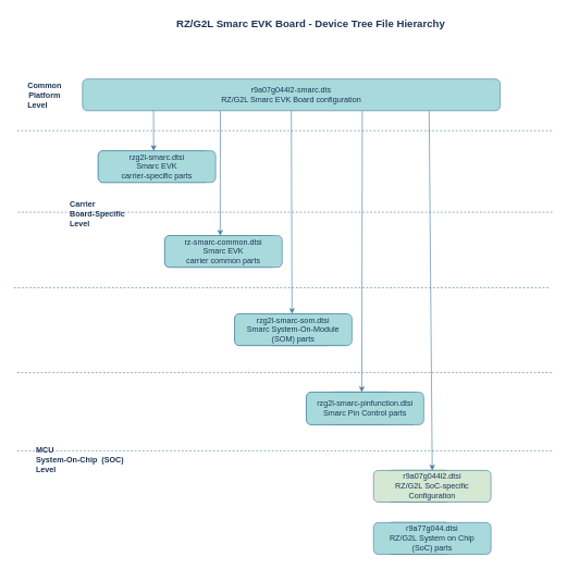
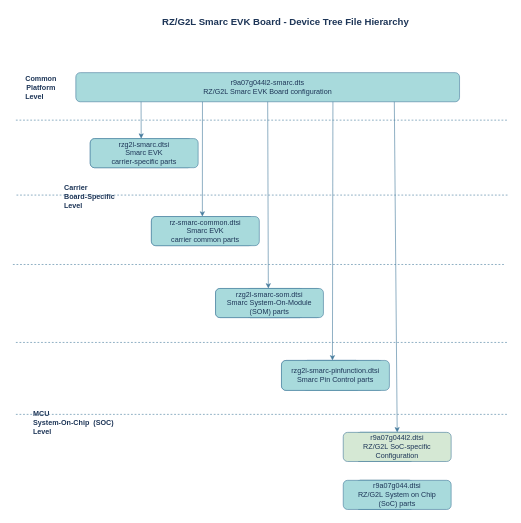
  <mxCell id="0" />
  <mxCell id="1" parent="0" />
  <mxCell id="2" value="" style="endArrow=none;dashed=1;html=1;rounded=0;labelBackgroundColor=none;strokeColor=#457B9D;fontColor=default;" parent="1" edge="1"><mxGeometry width="50" height="50" relative="1" as="geometry"><mxPoint x="26" y="199.23" as="sourcePoint" /><mxPoint x="846" y="199.23" as="targetPoint" /></mxGeometry></mxCell>
  <mxCell id="3" value="r9a07g044l2-smarc.dts&lt;br&gt;RZ/G2L Smarc EVK Board configuration" style="rounded=1;whiteSpace=wrap;html=1;points=[[0,0,0,0,0],[0,0.25,0,0,0],[0,0.49,0,0,0],[0,0.74,0,0,0],[0,1,0,0,0],[0.17,1,0,0,0],[0.25,0,0,0,0],[0.25,1,0,0,0],[0.33,1,0,0,0],[0.5,0,0,0,0],[0.5,1,0,0,0],[0.67,1,0,0,0],[0.75,0,0,0,0],[0.75,1,0,0,0],[0.83,1,0,0,0],[1,0,0,0,0],[1,0.25,0,0,0],[1,0.49,0,0,0],[1,0.74,0,0,0],[1,1,0,0,0]];labelBackgroundColor=none;fillColor=#A8DADC;strokeColor=#457B9D;fontColor=#1D3557;" parent="1" vertex="1"><mxGeometry x="126" y="120" width="640" height="48.58" as="geometry" /></mxCell>
  <mxCell id="4" value="rzG2L-smarc.dtsi&lt;br&gt;Smarc EVK &lt;br&gt;carrier-specific parts" style="rounded=1;whiteSpace=wrap;html=1;labelBackgroundColor=none;fillColor=#A8DADC;strokeColor=#457B9D;fontColor=#1D3557;" parent="1" vertex="1"><mxGeometry x="149.996" y="230" width="170" height="48.583" as="geometry" /></mxCell>
  <mxCell id="5" value="" style="endArrow=none;dashed=1;html=1;rounded=0;labelBackgroundColor=none;strokeColor=#457B9D;fontColor=default;" parent="1" edge="1"><mxGeometry width="50" height="50" relative="1" as="geometry"><mxPoint x="27" y="324.23" as="sourcePoint" /><mxPoint x="847" y="324.23" as="targetPoint" /></mxGeometry></mxCell>
  <mxCell id="6" value="rz-smarc-common.dtsi&lt;br&gt;Smarc EVK &lt;br&gt;carrier common parts" style="rounded=1;whiteSpace=wrap;html=1;labelBackgroundColor=none;fillColor=#A8DADC;strokeColor=#457B9D;fontColor=#1D3557;" parent="1" vertex="1"><mxGeometry x="252" y="360" width="170" height="48.58" as="geometry" /></mxCell>
  <mxCell id="7" value="" style="endArrow=none;dashed=1;html=1;rounded=0;labelBackgroundColor=none;strokeColor=#457B9D;fontColor=default;" parent="1" edge="1"><mxGeometry width="50" height="50" relative="1" as="geometry"><mxPoint x="21" y="440" as="sourcePoint" /><mxPoint x="841" y="440" as="targetPoint" /></mxGeometry></mxCell>
  <mxCell id="8" value="" style="rounded=1;whiteSpace=wrap;html=1;labelBackgroundColor=none;fillColor=#A8DADC;strokeColor=#457B9D;fontColor=#1D3557;" parent="1" vertex="1"><mxGeometry x="410.116" y="480" width="96.471" height="48.583" as="geometry" /></mxCell>
  <mxCell id="9" value="" style="rounded=1;whiteSpace=wrap;html=1;labelBackgroundColor=none;fillColor=#A8DADC;strokeColor=#457B9D;fontColor=#1D3557;" parent="1" vertex="1"><mxGeometry x="592.996" y="720" width="96.471" height="48.583" as="geometry" /></mxCell>
  <mxCell id="10" value="" style="rounded=1;whiteSpace=wrap;html=1;labelBackgroundColor=none;fillColor=#A8DADC;strokeColor=#457B9D;fontColor=#1D3557;" parent="1" vertex="1"><mxGeometry x="504" y="600" width="96.47" height="50" as="geometry" /></mxCell>
  <mxCell id="11" value="" style="rounded=1;whiteSpace=wrap;html=1;labelBackgroundColor=none;fillColor=#A8DADC;strokeColor=#457B9D;fontColor=#1D3557;" parent="1" vertex="1"><mxGeometry x="592.996" y="800" width="96.471" height="48.583" as="geometry" /></mxCell>
  <mxCell id="12" value="" style="endArrow=none;dashed=1;html=1;rounded=0;labelBackgroundColor=none;strokeColor=#457B9D;fontColor=default;" parent="1" edge="1"><mxGeometry width="50" height="50" relative="1" as="geometry"><mxPoint x="26" y="570" as="sourcePoint" /><mxPoint x="846" y="570" as="targetPoint" /></mxGeometry></mxCell>
  <mxCell id="13" value="" style="endArrow=none;dashed=1;html=1;rounded=0;labelBackgroundColor=none;strokeColor=#457B9D;fontColor=default;" parent="1" edge="1"><mxGeometry width="50" height="50" relative="1" as="geometry"><mxPoint x="26" y="690" as="sourcePoint" /><mxPoint x="846" y="690" as="targetPoint" /></mxGeometry></mxCell>
  <mxCell id="14" value="" style="endArrow=classic;html=1;rounded=0;exitX=0.17;exitY=1;exitDx=0;exitDy=0;exitPerimeter=0;labelBackgroundColor=none;strokeColor=#457B9D;fontColor=default;entryX=0.5;entryY=0;entryDx=0;entryDy=0;" parent="1" source="3" target="4" edge="1"><mxGeometry width="50" height="50" relative="1" as="geometry"><mxPoint x="226" y="180" as="sourcePoint" /><mxPoint x="286" y="140" as="targetPoint" /></mxGeometry></mxCell>
  <mxCell id="15" value="" style="endArrow=classic;html=1;rounded=0;exitX=0.33;exitY=1;exitDx=0;exitDy=0;exitPerimeter=0;labelBackgroundColor=none;strokeColor=#457B9D;fontColor=default;" parent="1" source="3" target="6" edge="1"><mxGeometry width="50" height="50" relative="1" as="geometry"><mxPoint x="357.029" y="168.581" as="sourcePoint" /><mxPoint x="351.431" y="248.6" as="targetPoint" /></mxGeometry></mxCell>
  <mxCell id="16" value="" style="endArrow=classic;html=1;rounded=0;entryX=0.5;entryY=0;entryDx=0;entryDy=0;exitX=0.5;exitY=1;exitDx=0;exitDy=0;exitPerimeter=0;labelBackgroundColor=none;strokeColor=#457B9D;fontColor=default;" parent="1" source="3" target="26" edge="1"><mxGeometry width="50" height="50" relative="1" as="geometry"><mxPoint x="436" y="180" as="sourcePoint" /><mxPoint x="364.546" y="370" as="targetPoint" /></mxGeometry></mxCell>
  <mxCell id="17" value="" style="endArrow=classic;html=1;rounded=0;entryX=0.5;entryY=0;entryDx=0;entryDy=0;exitX=0.67;exitY=1;exitDx=0;exitDy=0;exitPerimeter=0;labelBackgroundColor=none;strokeColor=#457B9D;fontColor=default;" parent="1" source="3" target="25" edge="1"><mxGeometry width="50" height="50" relative="1" as="geometry"><mxPoint x="544" y="220" as="sourcePoint" /><mxPoint x="460.701" y="490" as="targetPoint" /></mxGeometry></mxCell>
  <mxCell id="18" value="" style="endArrow=classic;html=1;rounded=0;exitX=0.83;exitY=1;exitDx=0;exitDy=0;exitPerimeter=0;labelBackgroundColor=none;strokeColor=#457B9D;fontColor=default;entryX=0.5;entryY=0;entryDx=0;entryDy=0;" parent="1" source="3" target="24" edge="1"><mxGeometry width="50" height="50" relative="1" as="geometry"><mxPoint x="562.754" y="175.325" as="sourcePoint" /><mxPoint x="554.231" y="620" as="targetPoint" /></mxGeometry></mxCell>
  <mxCell id="19" value="" style="rounded=1;whiteSpace=wrap;html=1;labelBackgroundColor=none;fillColor=#A8DADC;strokeColor=#457B9D;fontColor=#1D3557;" parent="1" vertex="1"><mxGeometry x="592.996" y="800" width="96.471" height="48.583" as="geometry" /></mxCell>
  <mxCell id="20" value="" style="rounded=1;whiteSpace=wrap;html=1;labelBackgroundColor=none;fillColor=#A8DADC;strokeColor=#457B9D;fontColor=#1D3557;" parent="1" vertex="1"><mxGeometry x="592.996" y="720" width="96.471" height="48.583" as="geometry" /></mxCell>
  <mxCell id="21" value="" style="rounded=1;whiteSpace=wrap;html=1;labelBackgroundColor=none;fillColor=#A8DADC;strokeColor=#457B9D;fontColor=#1D3557;" parent="1" vertex="1"><mxGeometry x="504" y="600" width="96.47" height="50" as="geometry" /></mxCell>
  <mxCell id="22" value="" style="rounded=1;whiteSpace=wrap;html=1;labelBackgroundColor=none;fillColor=#A8DADC;strokeColor=#457B9D;fontColor=#1D3557;" parent="1" vertex="1"><mxGeometry x="410.116" y="480" width="96.471" height="48.583" as="geometry" /></mxCell>
- <mxCell id="23" value="r9a77g044.dtsi&lt;br&gt;RZ/G2L&amp;nbsp;System on Chip &lt;br&gt;(SoC) parts" style="rounded=1;whiteSpace=wrap;html=1;labelBackgroundColor=none;fillColor=#A8DADC;strokeColor=#457B9D;fontColor=#1D3557;" parent="1" vertex="1"><mxGeometry x="571.996" y="800" width="180" height="48.583" as="geometry" /></mxCell>
+ <mxCell id="23" value="r9a07g044.dtsi&lt;br&gt;RZ/G2L&amp;nbsp;System on Chip &lt;br&gt;(SoC) parts" style="rounded=1;whiteSpace=wrap;html=1;labelBackgroundColor=none;fillColor=#A8DADC;strokeColor=#457B9D;fontColor=#1D3557;" parent="1" vertex="1"><mxGeometry x="571.996" y="800" width="180" height="48.583" as="geometry" /></mxCell>
  <mxCell id="24" value="r9a07g044l2.dtsi&lt;br&gt;RZ/G2L&amp;nbsp;SoC-specific Configuration" style="rounded=1;whiteSpace=wrap;html=1;labelBackgroundColor=none;fillColor=#d5e8d4;strokeColor=#457B9D;fontColor=#1D3557;" parent="1" vertex="1"><mxGeometry x="571.996" y="720" width="180" height="48.583" as="geometry" /></mxCell>
  <mxCell id="25" value="rzv2l-smarc-pinfunction.dtsi&lt;br&gt;Smarc Pin Control parts" style="rounded=1;whiteSpace=wrap;html=1;labelBackgroundColor=none;fillColor=#A8DADC;strokeColor=#457B9D;fontColor=#1D3557;" parent="1" vertex="1"><mxGeometry x="469" y="600" width="170" height="50" as="geometry" /></mxCell>
  <mxCell id="26" value="rzv2l-smarc-som.dtsi&lt;br&gt;Smarc&amp;nbsp;&lt;br&gt;System-On-Module(SOM) parts" style="rounded=1;whiteSpace=wrap;html=1;labelBackgroundColor=none;fillColor=#A8DADC;strokeColor=#457B9D;fontColor=#1D3557;" parent="1" vertex="1"><mxGeometry x="359" y="480" width="176.12" height="48.58" as="geometry" /></mxCell>
  <mxCell id="27" value="&lt;font style=&quot;font-size: 16px;&quot;&gt;&lt;b&gt;RZ/G2L Smarc EVK Board - Device Tree File Hierarchy&lt;/b&gt;&lt;/font&gt;" style="text;html=1;strokeColor=none;fillColor=none;align=center;verticalAlign=middle;whiteSpace=wrap;rounded=0;fontColor=#1D3557;" parent="1" vertex="1"><mxGeometry x="256" y="20" width="440" height="30" as="geometry" /></mxCell>
  <mxCell id="28" value="rzg2l-smarc.dtsi&lt;br&gt;Smarc EVK &lt;br&gt;carrier-specific parts" style="rounded=1;whiteSpace=wrap;html=1;labelBackgroundColor=none;fillColor=#A8DADC;strokeColor=#457B9D;fontColor=#1D3557;" vertex="1" parent="1"><mxGeometry x="149.996" y="230" width="180" height="48.583" as="geometry" /></mxCell>
  <mxCell id="29" value="rz-smarc-common.dtsi&lt;br&gt;Smarc EVK &lt;br&gt;carrier common parts" style="rounded=1;whiteSpace=wrap;html=1;labelBackgroundColor=none;fillColor=#A8DADC;strokeColor=#457B9D;fontColor=#1D3557;" vertex="1" parent="1"><mxGeometry x="252" y="360" width="180" height="48.58" as="geometry" /></mxCell>
  <mxCell id="30" value="rzg2l-smarc-som.dtsi&lt;br&gt;Smarc&amp;nbsp;System-On-Module (SOM) parts" style="rounded=1;whiteSpace=wrap;html=1;labelBackgroundColor=none;fillColor=#A8DADC;strokeColor=#457B9D;fontColor=#1D3557;" vertex="1" parent="1"><mxGeometry x="359" y="480" width="180" height="48.58" as="geometry" /></mxCell>
  <mxCell id="31" value="rzg2l-smarc-pinfunction.dtsi&lt;br&gt;Smarc Pin Control parts" style="rounded=1;whiteSpace=wrap;html=1;labelBackgroundColor=none;fillColor=#A8DADC;strokeColor=#457B9D;fontColor=#1D3557;" vertex="1" parent="1"><mxGeometry x="469" y="600" width="180" height="50" as="geometry" /></mxCell>
  <mxCell id="32" value="&lt;div style=&quot;text-align: left;&quot;&gt;&lt;b style=&quot;background-color: initial;&quot;&gt;Common&lt;/b&gt;&lt;/div&gt;&lt;font size=&quot;1&quot; style=&quot;&quot;&gt;&lt;b style=&quot;font-size: 12px;&quot;&gt;Platform&lt;br&gt;&lt;div style=&quot;text-align: left;&quot;&gt;&lt;b style=&quot;background-color: initial;&quot;&gt;Level&lt;/b&gt;&lt;/div&gt;&lt;/b&gt;&lt;/font&gt;" style="text;html=1;strokeColor=none;fillColor=none;align=center;verticalAlign=middle;whiteSpace=wrap;rounded=0;fontColor=#1D3557;" vertex="1" parent="1"><mxGeometry x="20" y="130" width="96" height="30" as="geometry" /></mxCell>
  <mxCell id="33" value="&lt;div style=&quot;text-align: left;&quot;&gt;&lt;b&gt;Carrier &lt;br&gt;Board-Specific&lt;br&gt;Level&lt;/b&gt;&lt;/div&gt;" style="text;html=1;strokeColor=none;fillColor=none;align=center;verticalAlign=middle;whiteSpace=wrap;rounded=0;fontColor=#1D3557;" vertex="1" parent="1"><mxGeometry x="101" y="312" width="96" height="30" as="geometry" /></mxCell>
  <mxCell id="34" value="&lt;div style=&quot;&quot;&gt;&lt;b&gt;MCU&amp;nbsp;&lt;br&gt;System-On-Chip&amp;nbsp; (SOC)&lt;br&gt;Level&lt;/b&gt;&lt;/div&gt;" style="text;html=1;strokeColor=none;fillColor=none;align=left;verticalAlign=middle;whiteSpace=wrap;rounded=0;fontColor=#1D3557;" vertex="1" parent="1"><mxGeometry x="53" y="689" width="143" height="30" as="geometry" /></mxCell>
